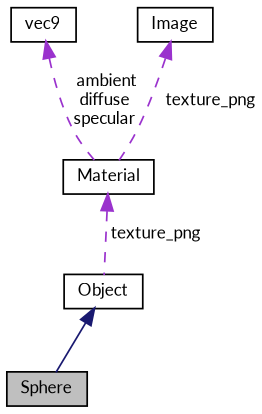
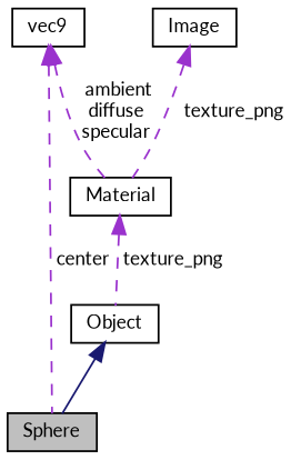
  digraph {
    fontname=Lato
    node [color=black fillcolor=white fontname=Lato fontsize=10 shape=record style=filled]
    edge [color=darkorchid3 dir=back fontname=Lato fontsize=10 labelfontname=Helvetica labelfontsize=10 style=dashed]
    n1 [fillcolor=grey75 fontcolor=black height=0.2 label=Sphere width=0.4]
    n2 [height=0.2 label=Object width=0.4]
    n3 [height=0.2 label=Material width=0.4]
    n4 [height=0.2 label=vec9 width=0.4]
    n5 [height=0.2 label=Image width=0.4]
    n2 -> n1 [color=midnightblue style=solid]
    n3 -> n2 [label=" texture_png"]
+   n4 -> n1 [label=" center"]
    n4 -> n3 [label=" ambient\ndiffuse\nspecular"]
    n5 -> n3 [label=" texture_png"]
  }
